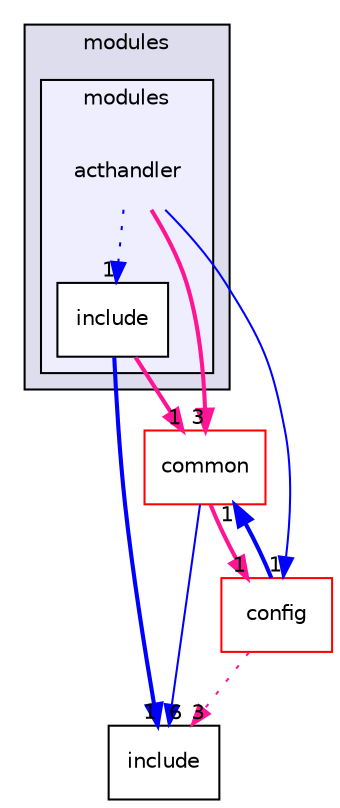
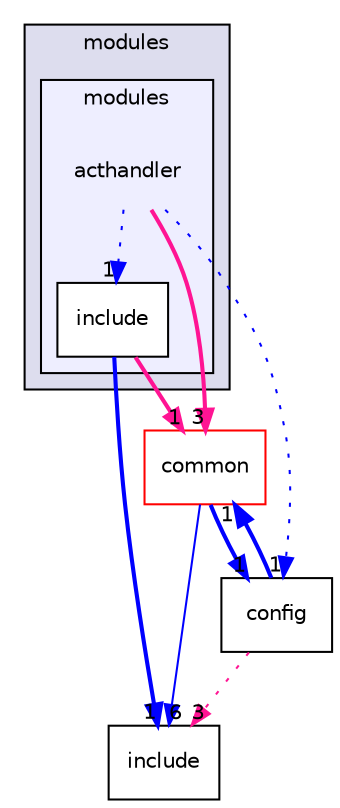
  digraph {
    compound=true
    node [color=red fontname=Helvetica fontsize=10 shape=box fillcolor=white style=filled]
    edge [color=blue headlabel=1 labeldistance=1.5 labelfontname=Helvetica labelfontsize=10 style=bold]
    n1 [label=acthandler shape=plaintext fillcolor="" style=""]
    n2 [color=black label=include]
    n3 [label=common]
-   n4 [label=config]
+   n4 [color=black label=config]
    n5 [label=include color="" fillcolor="" style=""]
    subgraph cluster_1 {
      bgcolor="#ddddee"
      fontname=Helvetica
      fontsize=10
      label=modules
      pencolor=black
      subgraph cluster_2 {
        bgcolor="#eeeeff"
        fontname=Helvetica
        fontsize=10
        label=modules
        pencolor=black
        n1
        n2
      }
    }
    n1 -> n2 [style=dotted]
    n1 -> n3 [color=deeppink headlabel=3]
-   n1 -> n4 [style=solid]
+   n1 -> n4 [style=dotted]
    n2 -> n3 [color=deeppink]
    n2 -> n5
-   n3 -> n4 [color=deeppink]
+   n3 -> n4
    n3 -> n5 [headlabel=6 style=solid]
    n4 -> n3
    n4 -> n5 [color=deeppink headlabel=3 style=dotted]
  }
